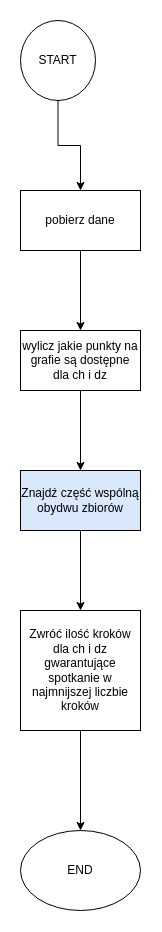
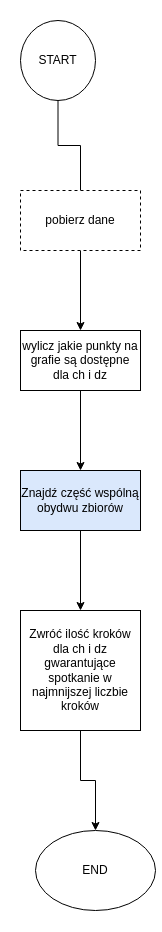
  <mxCell id="0" />
  <mxCell id="1" parent="0" />
- <mxCell id="2" value="" style="edgeStyle=orthogonalEdgeStyle;rounded=0;orthogonalLoop=1;jettySize=auto;html=1;" edge="1" parent="1" source="3" target="5"><mxGeometry relative="1" as="geometry" /></mxCell>
+ <mxCell id="2" value="" style="edgeStyle=orthogonalEdgeStyle;rounded=0;orthogonalLoop=1;jettySize=auto;html=1;endArrow=none;" edge="1" parent="1" source="3" target="5"><mxGeometry relative="1" as="geometry" /></mxCell>
  <mxCell id="3" value="START" style="ellipse;whiteSpace=wrap;html=1;" vertex="1" parent="1"><mxGeometry x="20" y="20" width="75" height="80" as="geometry" /></mxCell>
  <mxCell id="4" value="" style="edgeStyle=orthogonalEdgeStyle;rounded=0;orthogonalLoop=1;jettySize=auto;html=1;" edge="1" parent="1" source="5" target="7"><mxGeometry relative="1" as="geometry" /></mxCell>
- <mxCell id="5" value="pobierz dane" style="whiteSpace=wrap;html=1;" vertex="1" parent="1"><mxGeometry x="20" y="190" width="120" height="60" as="geometry" /></mxCell>
+ <mxCell id="5" value="pobierz dane" style="whiteSpace=wrap;html=1;dashed=1;" vertex="1" parent="1"><mxGeometry x="20" y="190" width="120" height="60" as="geometry" /></mxCell>
  <mxCell id="6" value="" style="edgeStyle=orthogonalEdgeStyle;rounded=0;orthogonalLoop=1;jettySize=auto;html=1;" edge="1" parent="1" source="7" target="9"><mxGeometry relative="1" as="geometry" /></mxCell>
  <mxCell id="7" value="wylicz jakie punkty na grafie są dostępne dla ch i dz" style="whiteSpace=wrap;html=1;" vertex="1" parent="1"><mxGeometry x="20" y="330" width="120" height="60" as="geometry" /></mxCell>
  <mxCell id="8" value="" style="edgeStyle=orthogonalEdgeStyle;rounded=0;orthogonalLoop=1;jettySize=auto;html=1;" edge="1" parent="1" source="9" target="11"><mxGeometry relative="1" as="geometry" /></mxCell>
  <mxCell id="9" value="Znajdź część wspólną obydwu zbiorów" style="whiteSpace=wrap;html=1;fillColor=#dae8fc;" vertex="1" parent="1"><mxGeometry x="20" y="470" width="120" height="60" as="geometry" /></mxCell>
  <mxCell id="10" value="" style="edgeStyle=orthogonalEdgeStyle;rounded=0;orthogonalLoop=1;jettySize=auto;html=1;" edge="1" parent="1" source="11" target="12"><mxGeometry relative="1" as="geometry" /></mxCell>
  <mxCell id="11" value="Zwróć ilość kroków dla ch i dz gwarantujące spotkanie w najmnijszej liczbie kroków" style="whiteSpace=wrap;html=1;" vertex="1" parent="1"><mxGeometry x="20" y="610" width="120" height="120" as="geometry" /></mxCell>
- <mxCell id="12" value="END" style="ellipse;whiteSpace=wrap;html=1;" vertex="1" parent="1"><mxGeometry x="20" y="830" width="120" height="80" as="geometry" /></mxCell>
+ <mxCell id="12" value="END" style="ellipse;whiteSpace=wrap;html=1;" vertex="1" parent="1"><mxGeometry x="35" y="830" width="120" height="80" as="geometry" /></mxCell>
